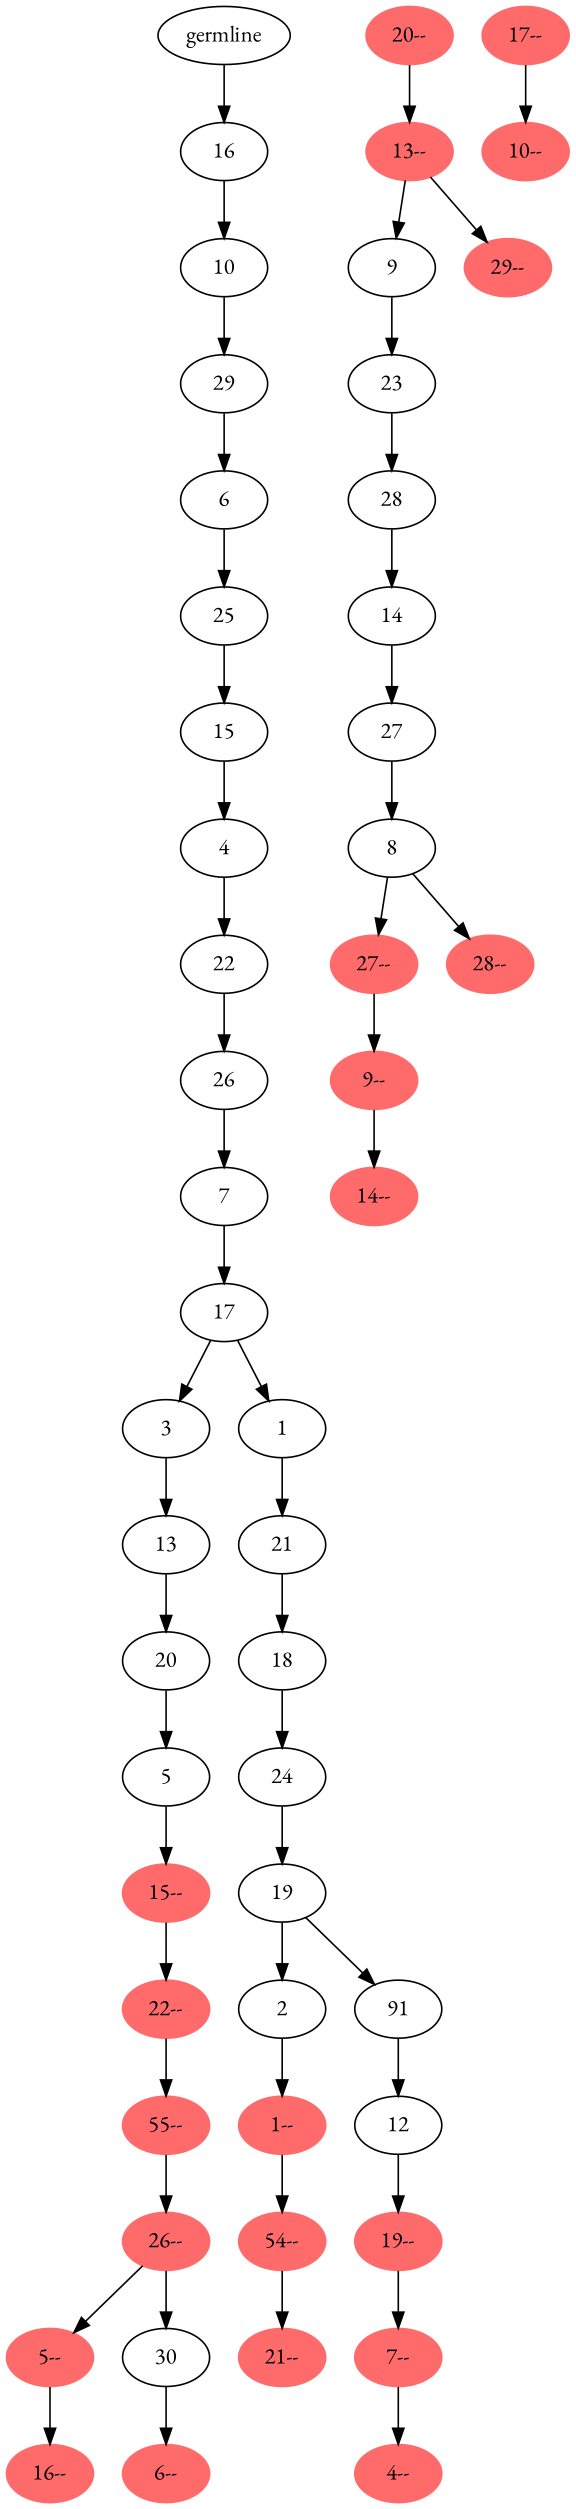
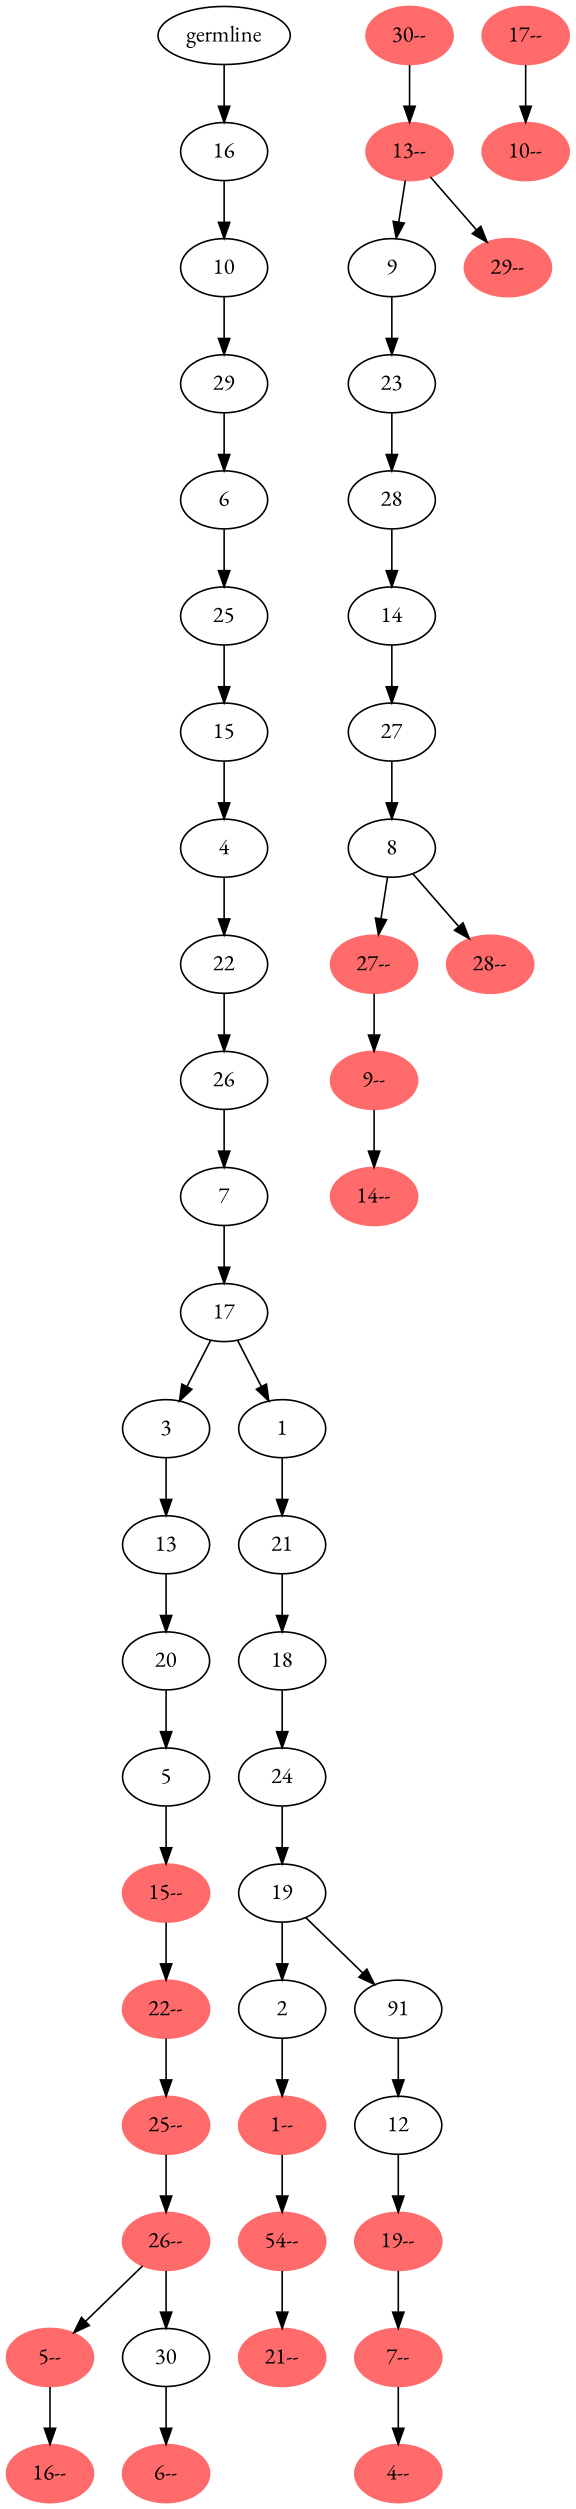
  digraph {
    fontname="EB Garamond"
    node [fontname="EB Garamond"]
    edge [fontname="EB Garamond"]
    n1 [label=germline]
    n2 [label=16]
    n3 [label=10]
    n4 [label=29]
    n5 [label=6]
    n6 [label=25]
    n7 [label=15]
    n8 [label=4]
    n9 [label=22]
    n10 [label=26]
    n11 [label=7]
    n12 [label=17]
    n13 [label=3]
    n14 [label=1]
    n15 [label=13]
    n16 [label=21]
    n17 [label=20]
    n18 [label=5]
    n19 [color=indianred1 label="15--" style=filled]
    n20 [color=indianred1 label="22--" style=filled]
-   n21 [color=indianred1 label="55--" style=filled]
+   n21 [color=indianred1 label="25--" style=filled]
    n22 [color=indianred1 label="26--" style=filled]
    n23 [color=indianred1 label="5--" style=filled]
    n24 [label=30]
    n25 [color=indianred1 label="16--" style=filled]
    n26 [color=indianred1 label="6--" style=filled]
-   n27 [color=indianred1 label="20--" style=filled]
+   n27 [color=indianred1 label="30--" style=filled]
    n28 [color=indianred1 label="13--" style=filled]
    n29 [label=9]
    n30 [color=indianred1 label="29--" style=filled]
    n31 [label=23]
    n32 [color=indianred1 label="17--" style=filled]
    n33 [color=indianred1 label="10--" style=filled]
    n34 [label=28]
    n35 [label=14]
    n36 [label=27]
    n37 [label=8]
    n38 [color=indianred1 label="27--" style=filled]
    n39 [color=indianred1 label="28--" style=filled]
    n40 [color=indianred1 label="9--" style=filled]
    n41 [color=indianred1 label="14--" style=filled]
    n42 [label=18]
    n43 [label=24]
    n44 [label=19]
    n45 [label=2]
    n46 [label=91]
    n47 [color=indianred1 label="1--" style=filled]
    n48 [label=12]
    n49 [color=indianred1 label="54--" style=filled]
    n50 [color=indianred1 label="21--" style=filled]
    n51 [color=indianred1 label="19--" style=filled]
    n52 [color=indianred1 label="7--" style=filled]
    n53 [color=indianred1 label="4--" style=filled]
    n1 -> n2
    n2 -> n3
    n3 -> n4
    n4 -> n5
    n5 -> n6
    n6 -> n7
    n7 -> n8
    n8 -> n9
    n9 -> n10
    n10 -> n11
    n11 -> n12
    n12 -> n13
    n12 -> n14
    n13 -> n15
    n14 -> n16
    n15 -> n17
    n16 -> n42
    n17 -> n18
    n18 -> n19
    n19 -> n20
    n20 -> n21
    n21 -> n22
    n22 -> n23
    n22 -> n24
    n23 -> n25
    n24 -> n26
    n27 -> n28
    n28 -> n29
    n28 -> n30
    n29 -> n31
    n31 -> n34
    n32 -> n33
    n34 -> n35
    n35 -> n36
    n36 -> n37
    n37 -> n38
    n37 -> n39
    n38 -> n40
    n40 -> n41
    n42 -> n43
    n43 -> n44
    n44 -> n45
    n44 -> n46
    n45 -> n47
    n46 -> n48
    n47 -> n49
    n48 -> n51
    n49 -> n50
    n51 -> n52
    n52 -> n53
  }
